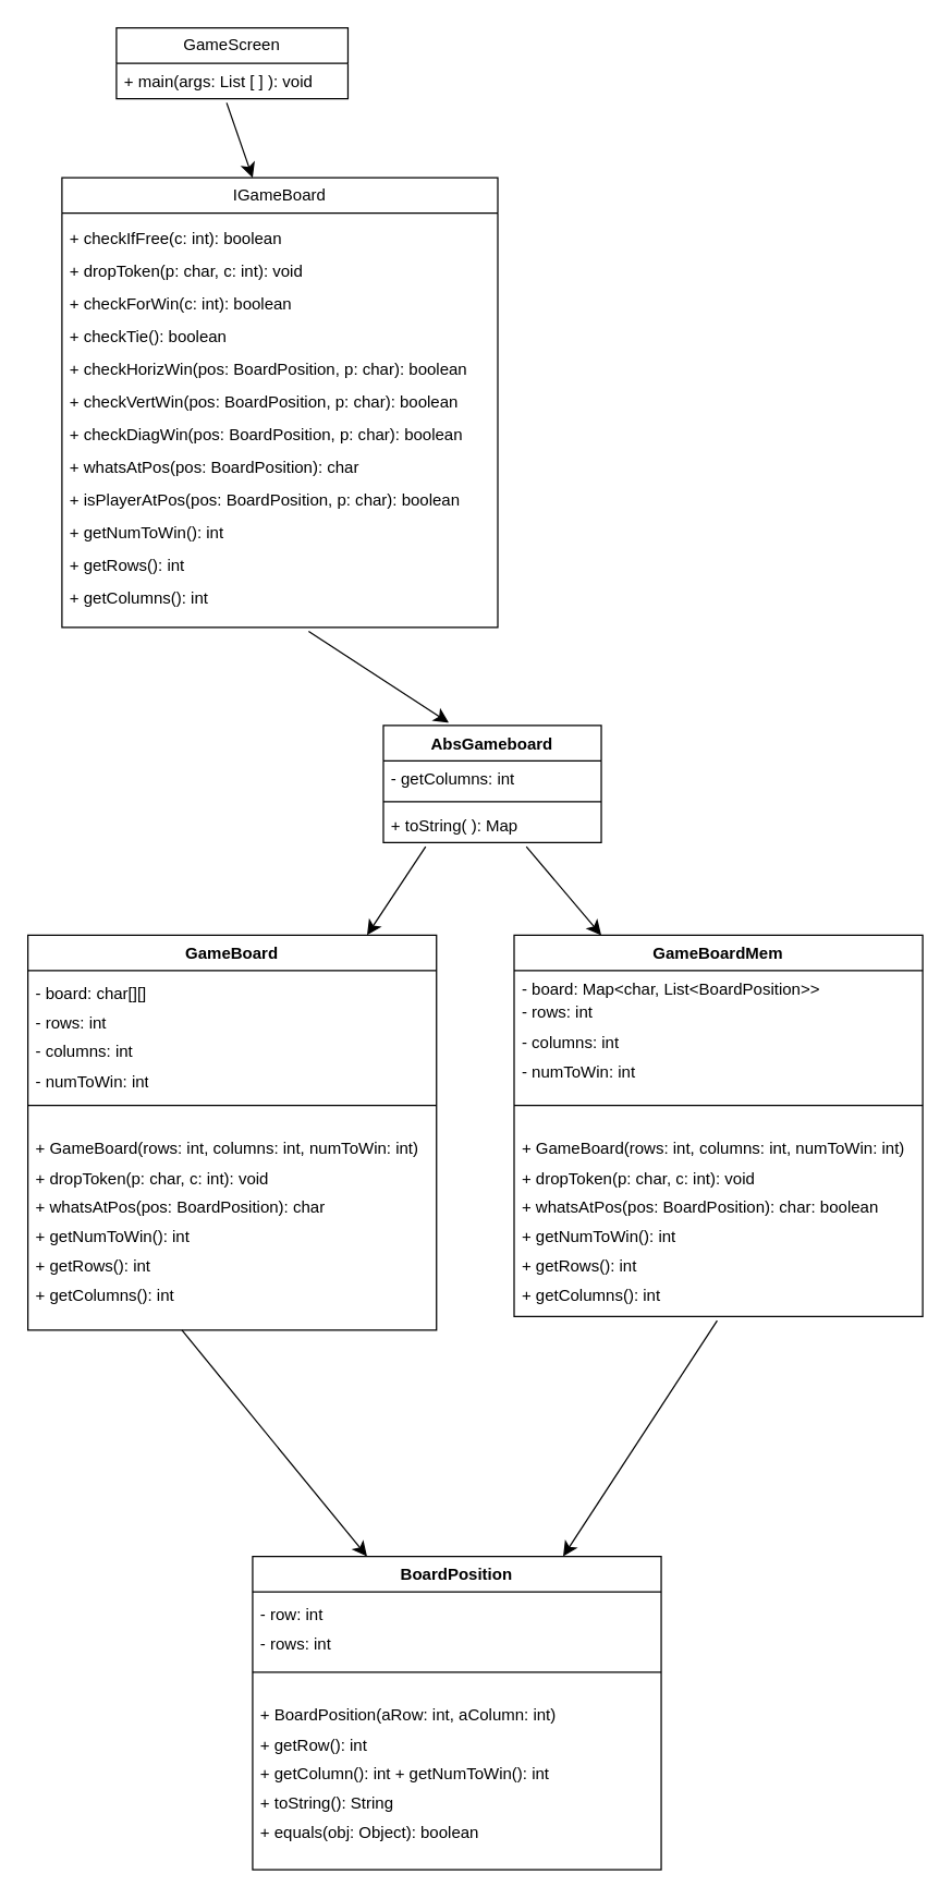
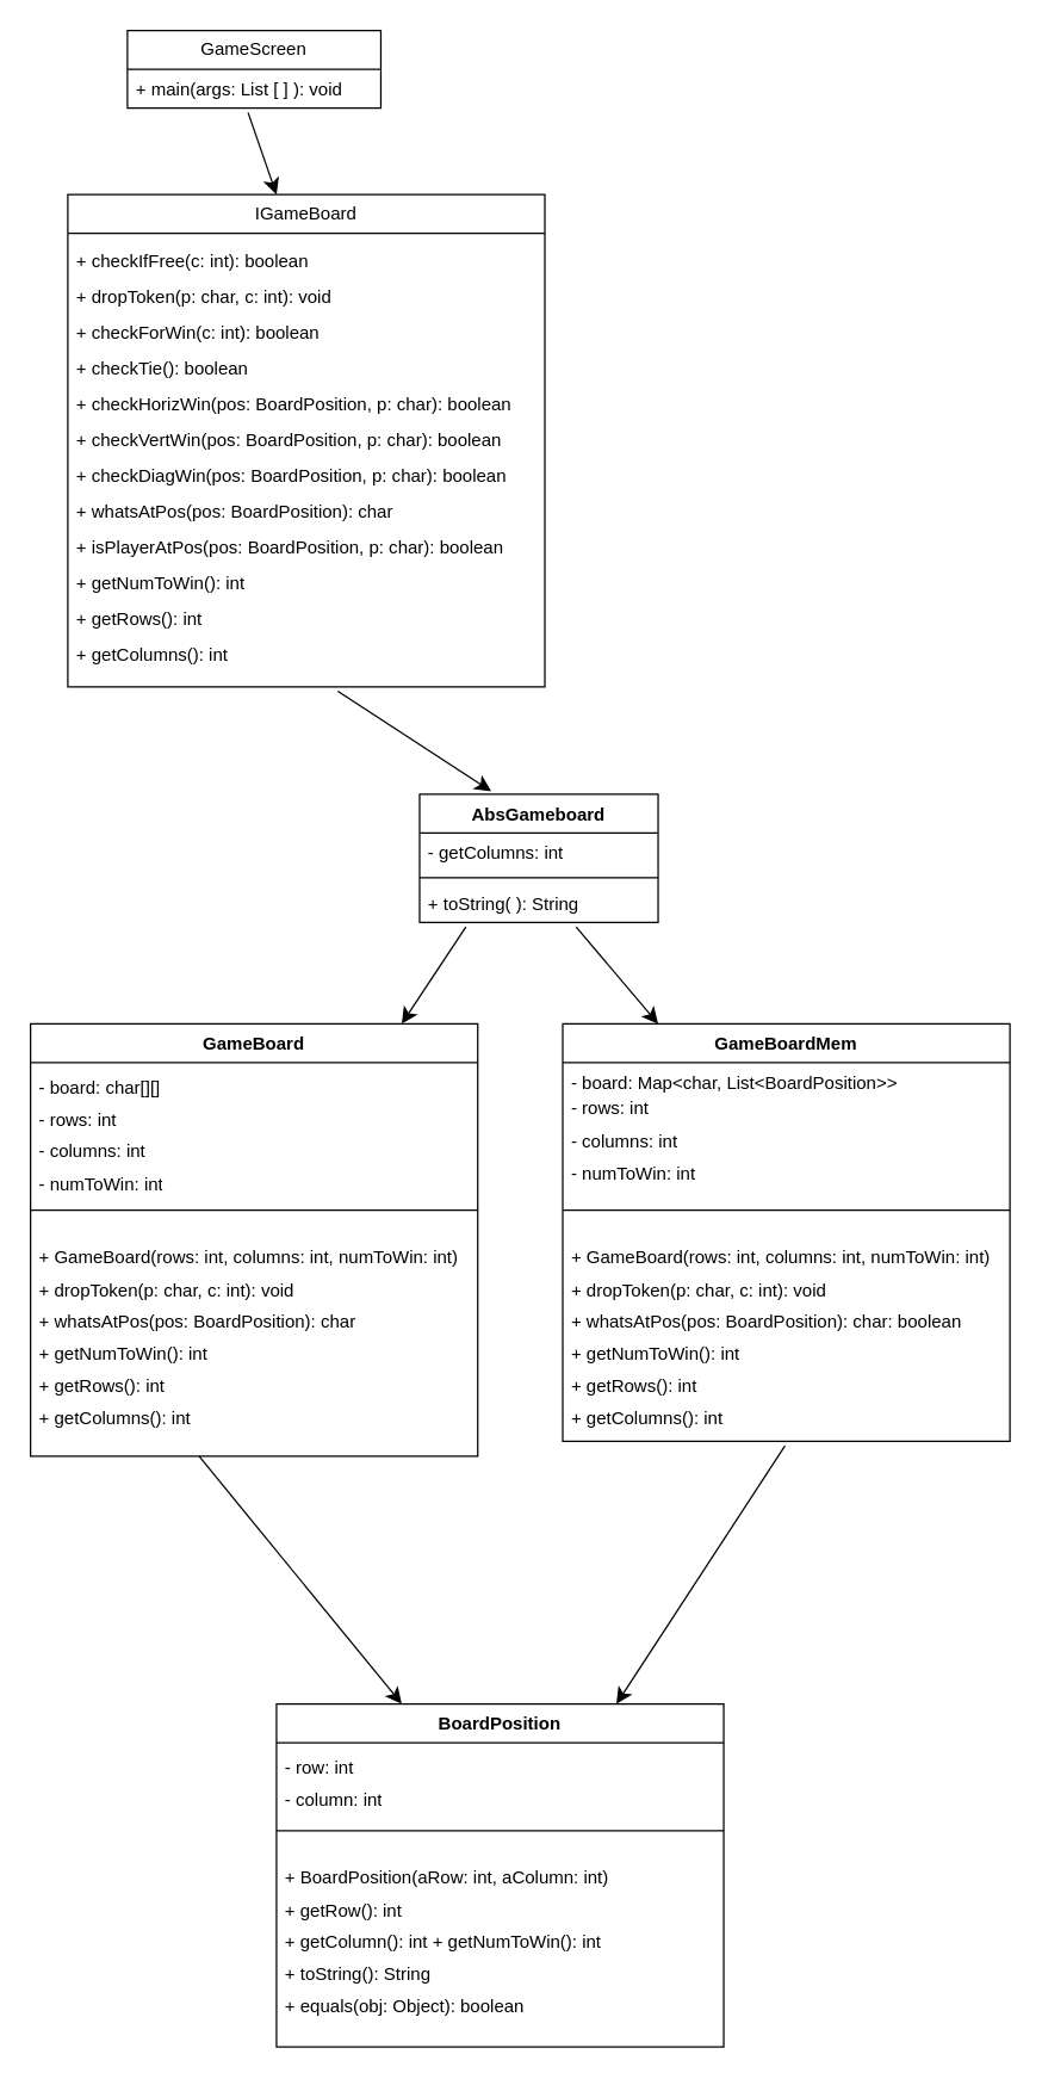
  <mxCell id="0" />
  <mxCell id="1" parent="0" />
  <mxCell id="2" value="GameScreen" style="swimlane;fontStyle=0;childLayout=stackLayout;horizontal=1;startSize=26;fillColor=none;horizontalStack=0;resizeParent=1;resizeParentMax=0;resizeLast=0;collapsible=1;marginBottom=0;whiteSpace=wrap;html=1;" vertex="1" parent="1"><mxGeometry x="85" y="20" width="170" height="52" as="geometry" /></mxCell>
  <mxCell id="3" value="+ main(args: List [ ] ): void" style="text;strokeColor=none;fillColor=none;align=left;verticalAlign=top;spacingLeft=4;spacingRight=4;overflow=hidden;rotatable=0;points=[[0,0.5],[1,0.5]];portConstraint=eastwest;whiteSpace=wrap;html=1;" vertex="1" parent="2"><mxGeometry y="26" width="170" height="26" as="geometry" /></mxCell>
  <mxCell id="4" value="" style="endArrow=classic;html=1;rounded=0;fontSize=12;startSize=8;endSize=8;curved=1;exitX=0.476;exitY=1.115;exitDx=0;exitDy=0;exitPerimeter=0;" edge="1" parent="1" source="3"><mxGeometry width="50" height="50" relative="1" as="geometry"><mxPoint x="175" y="310" as="sourcePoint" /><mxPoint x="185" y="130" as="targetPoint" /></mxGeometry></mxCell>
  <mxCell id="5" value="IGameBoard" style="swimlane;fontStyle=0;childLayout=stackLayout;horizontal=1;startSize=26;fillColor=none;horizontalStack=0;resizeParent=1;resizeParentMax=0;resizeLast=0;collapsible=1;marginBottom=0;whiteSpace=wrap;html=1;" vertex="1" parent="1"><mxGeometry x="45" y="130" width="320" height="330" as="geometry" /></mxCell>
  <mxCell id="6" value="+ &lt;span style=&quot;line-height: 200%;&quot; class=&quot;hljs-title function_ invoke__&quot;&gt;checkIfFree&lt;/span&gt;(&lt;span style=&quot;line-height: 200%;&quot; class=&quot;hljs-attr&quot;&gt;c&lt;/span&gt;: &lt;span style=&quot;line-height: 200%;&quot; class=&quot;hljs-keyword&quot;&gt;int&lt;/span&gt;): &lt;span style=&quot;line-height: 200%;&quot; class=&quot;hljs-keyword&quot;&gt;boolean&lt;/span&gt;&lt;div style=&quot;line-height: 200%;&quot;&gt;&lt;div&gt;+ &lt;span class=&quot;hljs-title function_ invoke__&quot;&gt;dropToken&lt;/span&gt;(&lt;span class=&quot;hljs-attr&quot;&gt;p&lt;/span&gt;: char, &lt;span class=&quot;hljs-attr&quot;&gt;c&lt;/span&gt;: &lt;span class=&quot;hljs-keyword&quot;&gt;int&lt;/span&gt;): &lt;span class=&quot;hljs-keyword&quot;&gt;void&lt;/span&gt;&lt;br&gt;+ &lt;span class=&quot;hljs-title function_ invoke__&quot;&gt;checkForWin&lt;/span&gt;(&lt;span class=&quot;hljs-attr&quot;&gt;c&lt;/span&gt;: &lt;span class=&quot;hljs-keyword&quot;&gt;int&lt;/span&gt;): &lt;span class=&quot;hljs-keyword&quot;&gt;boolean&lt;/span&gt;&lt;br&gt;+ &lt;span class=&quot;hljs-title function_ invoke__&quot;&gt;checkTie&lt;/span&gt;(): &lt;span class=&quot;hljs-keyword&quot;&gt;boolean&lt;/span&gt;&lt;br&gt;+ &lt;span class=&quot;hljs-title function_ invoke__&quot;&gt;checkHorizWin&lt;/span&gt;(&lt;span class=&quot;hljs-attr&quot;&gt;pos&lt;/span&gt;: BoardPosition, &lt;span class=&quot;hljs-attr&quot;&gt;p&lt;/span&gt;: char): &lt;span class=&quot;hljs-keyword&quot;&gt;boolean&lt;/span&gt;&lt;br&gt;+ &lt;span class=&quot;hljs-title function_ invoke__&quot;&gt;checkVertWin&lt;/span&gt;(&lt;span class=&quot;hljs-attr&quot;&gt;pos&lt;/span&gt;: BoardPosition, &lt;span class=&quot;hljs-attr&quot;&gt;p&lt;/span&gt;: char): &lt;span class=&quot;hljs-keyword&quot;&gt;boolean&lt;/span&gt;&lt;br&gt;+ &lt;span class=&quot;hljs-title function_ invoke__&quot;&gt;checkDiagWin&lt;/span&gt;(&lt;span class=&quot;hljs-attr&quot;&gt;pos&lt;/span&gt;: BoardPosition, &lt;span class=&quot;hljs-attr&quot;&gt;p&lt;/span&gt;: char): &lt;span class=&quot;hljs-keyword&quot;&gt;boolean&lt;/span&gt;&lt;br&gt;+ &lt;span class=&quot;hljs-title function_ invoke__&quot;&gt;whatsAtPos&lt;/span&gt;(&lt;span class=&quot;hljs-attr&quot;&gt;pos&lt;/span&gt;: BoardPosition): char&lt;br&gt;+ &lt;span class=&quot;hljs-title function_ invoke__&quot;&gt;isPlayerAtPos&lt;/span&gt;(&lt;span class=&quot;hljs-attr&quot;&gt;pos&lt;/span&gt;: BoardPosition, &lt;span class=&quot;hljs-attr&quot;&gt;p&lt;/span&gt;: char): &lt;span class=&quot;hljs-keyword&quot;&gt;boolean&lt;/span&gt;&lt;br&gt;+ &lt;span class=&quot;hljs-title function_ invoke__&quot;&gt;getNumToWin&lt;/span&gt;(): &lt;span class=&quot;hljs-keyword&quot;&gt;int&lt;/span&gt;&lt;br&gt;+ &lt;span class=&quot;hljs-title function_ invoke__&quot;&gt;getRows&lt;/span&gt;(): &lt;span class=&quot;hljs-keyword&quot;&gt;int&lt;/span&gt;&lt;br&gt;+ &lt;span class=&quot;hljs-title function_ invoke__&quot;&gt;getColumns&lt;/span&gt;(): &lt;span class=&quot;hljs-keyword&quot;&gt;int&lt;/span&gt;&lt;/div&gt;&lt;/div&gt;" style="text;strokeColor=none;fillColor=none;align=left;verticalAlign=top;spacingLeft=4;spacingRight=4;overflow=hidden;rotatable=0;points=[[0,0.5],[1,0.5]];portConstraint=eastwest;whiteSpace=wrap;html=1;" vertex="1" parent="5"><mxGeometry y="26" width="320" height="304" as="geometry" /></mxCell>
  <mxCell id="7" value="" style="endArrow=classic;html=1;rounded=0;fontSize=12;startSize=8;endSize=8;curved=1;exitX=0.566;exitY=1.01;exitDx=0;exitDy=0;exitPerimeter=0;" edge="1" parent="1" source="6"><mxGeometry width="50" height="50" relative="1" as="geometry"><mxPoint x="233" y="604" as="sourcePoint" /><mxPoint x="329" y="530" as="targetPoint" /></mxGeometry></mxCell>
  <mxCell id="8" value="AbsGameboard" style="swimlane;fontStyle=1;align=center;verticalAlign=top;childLayout=stackLayout;horizontal=1;startSize=26;horizontalStack=0;resizeParent=1;resizeParentMax=0;resizeLast=0;collapsible=1;marginBottom=0;whiteSpace=wrap;html=1;" vertex="1" parent="1"><mxGeometry x="281" y="532" width="160" height="86" as="geometry" /></mxCell>
  <mxCell id="9" value="- getColumns: int" style="text;strokeColor=none;fillColor=none;align=left;verticalAlign=top;spacingLeft=4;spacingRight=4;overflow=hidden;rotatable=0;points=[[0,0.5],[1,0.5]];portConstraint=eastwest;whiteSpace=wrap;html=1;" vertex="1" parent="8"><mxGeometry y="26" width="160" height="26" as="geometry" /></mxCell>
  <mxCell id="10" value="" style="line;strokeWidth=1;fillColor=none;align=left;verticalAlign=middle;spacingTop=-1;spacingLeft=3;spacingRight=3;rotatable=0;labelPosition=right;points=[];portConstraint=eastwest;strokeColor=inherit;" vertex="1" parent="8"><mxGeometry y="52" width="160" height="8" as="geometry" /></mxCell>
- <mxCell id="11" value="&lt;div&gt;+ toString( ): Map&lt;/div&gt;" style="text;strokeColor=none;fillColor=none;align=left;verticalAlign=top;spacingLeft=4;spacingRight=4;overflow=hidden;rotatable=0;points=[[0,0.5],[1,0.5]];portConstraint=eastwest;whiteSpace=wrap;html=1;" vertex="1" parent="8"><mxGeometry y="60" width="160" height="26" as="geometry" /></mxCell>
+ <mxCell id="11" value="&lt;div&gt;+ toString( ): String&lt;/div&gt;" style="text;strokeColor=none;fillColor=none;align=left;verticalAlign=top;spacingLeft=4;spacingRight=4;overflow=hidden;rotatable=0;points=[[0,0.5],[1,0.5]];portConstraint=eastwest;whiteSpace=wrap;html=1;" vertex="1" parent="8"><mxGeometry y="60" width="160" height="26" as="geometry" /></mxCell>
  <mxCell id="12" value="" style="endArrow=classic;html=1;rounded=0;fontSize=12;startSize=8;endSize=8;curved=1;exitX=0.194;exitY=1.115;exitDx=0;exitDy=0;exitPerimeter=0;" edge="1" parent="1" source="11"><mxGeometry width="50" height="50" relative="1" as="geometry"><mxPoint x="245" y="736" as="sourcePoint" /><mxPoint x="269" y="686" as="targetPoint" /></mxGeometry></mxCell>
  <mxCell id="13" value="" style="endArrow=classic;html=1;rounded=0;fontSize=12;startSize=8;endSize=8;curved=1;exitX=0.656;exitY=1.115;exitDx=0;exitDy=0;exitPerimeter=0;" edge="1" parent="1" source="11"><mxGeometry width="50" height="50" relative="1" as="geometry"><mxPoint x="391" y="688" as="sourcePoint" /><mxPoint x="441" y="686" as="targetPoint" /></mxGeometry></mxCell>
  <mxCell id="14" value="GameBoard" style="swimlane;fontStyle=1;align=center;verticalAlign=top;childLayout=stackLayout;horizontal=1;startSize=26;horizontalStack=0;resizeParent=1;resizeParentMax=0;resizeLast=0;collapsible=1;marginBottom=0;whiteSpace=wrap;html=1;movable=1;resizable=1;rotatable=1;deletable=1;editable=1;locked=0;connectable=1;" vertex="1" parent="1"><mxGeometry x="20" y="686" width="300" height="290" as="geometry" /></mxCell>
  <mxCell id="15" value="&lt;span style=&quot;line-height: 180%;&quot; class=&quot;hljs-bullet&quot;&gt;-&lt;/span&gt; board: char[][]&lt;br&gt;&lt;span style=&quot;line-height: 180%;&quot; class=&quot;hljs-bullet&quot;&gt;-&lt;/span&gt; rows: int&lt;br&gt;&lt;span style=&quot;line-height: 180%;&quot; class=&quot;hljs-bullet&quot;&gt;-&lt;/span&gt; columns: int&lt;br&gt;&lt;span style=&quot;line-height: 180%;&quot; class=&quot;hljs-section&quot;&gt;- numToWin: int&lt;/span&gt;" style="text;strokeColor=none;fillColor=none;align=left;verticalAlign=top;spacingLeft=4;spacingRight=4;overflow=hidden;rotatable=0;points=[[0,0.5],[1,0.5]];portConstraint=eastwest;whiteSpace=wrap;html=1;" vertex="1" parent="14"><mxGeometry y="26" width="300" height="84" as="geometry" /></mxCell>
  <mxCell id="16" value="" style="line;strokeWidth=1;fillColor=none;align=left;verticalAlign=middle;spacingTop=-1;spacingLeft=3;spacingRight=3;rotatable=0;labelPosition=right;points=[];portConstraint=eastwest;strokeColor=inherit;" vertex="1" parent="14"><mxGeometry y="110" width="300" height="30" as="geometry" /></mxCell>
  <mxCell id="17" value="&lt;span style=&quot;line-height: 180%;&quot; class=&quot;hljs-bullet&quot;&gt;+&lt;/span&gt; GameBoard(rows: int, columns: int, numToWin: int)&lt;br&gt;&lt;span style=&quot;line-height: 180%;&quot; class=&quot;hljs-bullet&quot;&gt;+&lt;/span&gt; dropToken(p: char, c: int): void&lt;br&gt;&lt;span style=&quot;line-height: 180%;&quot; class=&quot;hljs-bullet&quot;&gt;+&lt;/span&gt; whatsAtPos(pos: BoardPosition): char&lt;br&gt;&lt;span style=&quot;line-height: 180%;&quot; class=&quot;hljs-bullet&quot;&gt;+&lt;/span&gt; getNumToWin(): int&lt;br&gt;&lt;span style=&quot;line-height: 180%;&quot; class=&quot;hljs-bullet&quot;&gt;+&lt;/span&gt; getRows(): int&lt;br&gt;&lt;span style=&quot;line-height: 180%;&quot; class=&quot;hljs-bullet&quot;&gt;+&lt;/span&gt; getColumns(): int" style="text;strokeColor=none;fillColor=none;align=left;verticalAlign=top;spacingLeft=4;spacingRight=4;overflow=hidden;rotatable=0;points=[[0,0.5],[1,0.5]];portConstraint=eastwest;whiteSpace=wrap;html=1;" vertex="1" parent="14"><mxGeometry y="140" width="300" height="150" as="geometry" /></mxCell>
  <mxCell id="18" value="GameBoardMem" style="swimlane;fontStyle=1;align=center;verticalAlign=top;childLayout=stackLayout;horizontal=1;startSize=26;horizontalStack=0;resizeParent=1;resizeParentMax=0;resizeLast=0;collapsible=1;marginBottom=0;whiteSpace=wrap;html=1;" vertex="1" parent="1"><mxGeometry x="377" y="686" width="300" height="280" as="geometry" /></mxCell>
  <mxCell id="19" value="- board: Map&amp;lt;char, List&amp;lt;BoardPosition&amp;gt;&amp;gt;&amp;nbsp;&lt;div style=&quot;line-height: 180%;&quot;&gt;- rows: &lt;span class=&quot;hljs-keyword&quot;&gt;int&lt;/span&gt;&amp;nbsp;&lt;/div&gt;&lt;div style=&quot;line-height: 180%;&quot;&gt;- columns: &lt;span class=&quot;hljs-keyword&quot;&gt;int&lt;/span&gt;&lt;br&gt;- numToWin: &lt;span class=&quot;hljs-keyword&quot;&gt;int&lt;/span&gt;&lt;/div&gt;" style="text;strokeColor=none;fillColor=none;align=left;verticalAlign=top;spacingLeft=4;spacingRight=4;overflow=hidden;rotatable=0;points=[[0,0.5],[1,0.5]];portConstraint=eastwest;whiteSpace=wrap;html=1;" vertex="1" parent="18"><mxGeometry y="26" width="300" height="84" as="geometry" /></mxCell>
  <mxCell id="20" value="" style="line;strokeWidth=1;fillColor=none;align=left;verticalAlign=middle;spacingTop=-1;spacingLeft=3;spacingRight=3;rotatable=0;labelPosition=right;points=[];portConstraint=eastwest;strokeColor=inherit;" vertex="1" parent="18"><mxGeometry y="110" width="300" height="30" as="geometry" /></mxCell>
  <mxCell id="21" value="&lt;span style=&quot;line-height: 180%;&quot; class=&quot;hljs-bullet&quot;&gt;+&lt;/span&gt; GameBoard(rows: int, columns: int, numToWin: int)&lt;br&gt;&lt;span style=&quot;line-height: 180%;&quot; class=&quot;hljs-bullet&quot;&gt;+&lt;/span&gt; dropToken(p: char, c: int): void&lt;br&gt;&lt;span style=&quot;line-height: 180%;&quot; class=&quot;hljs-bullet&quot;&gt;+&lt;/span&gt; whatsAtPos(pos: BoardPosition): char: boolean&lt;br&gt;&lt;span style=&quot;line-height: 180%;&quot; class=&quot;hljs-bullet&quot;&gt;+&lt;/span&gt; getNumToWin(): int&lt;br&gt;&lt;span style=&quot;line-height: 180%;&quot; class=&quot;hljs-bullet&quot;&gt;+&lt;/span&gt; getRows(): int&lt;br&gt;&lt;span style=&quot;line-height: 180%;&quot; class=&quot;hljs-bullet&quot;&gt;+&lt;/span&gt; getColumns(): int" style="text;strokeColor=none;fillColor=none;align=left;verticalAlign=top;spacingLeft=4;spacingRight=4;overflow=hidden;rotatable=0;points=[[0,0.5],[1,0.5]];portConstraint=eastwest;whiteSpace=wrap;html=1;" vertex="1" parent="18"><mxGeometry y="140" width="300" height="140" as="geometry" /></mxCell>
  <mxCell id="22" value="" style="endArrow=classic;html=1;rounded=0;fontSize=12;startSize=8;endSize=8;curved=1;exitX=0.377;exitY=1;exitDx=0;exitDy=0;exitPerimeter=0;" edge="1" parent="1" source="17"><mxGeometry width="50" height="50" relative="1" as="geometry"><mxPoint x="305" y="1156" as="sourcePoint" /><mxPoint x="269" y="1142" as="targetPoint" /></mxGeometry></mxCell>
  <mxCell id="23" value="" style="endArrow=classic;html=1;rounded=0;fontSize=12;startSize=8;endSize=8;curved=1;exitX=0.497;exitY=1.021;exitDx=0;exitDy=0;exitPerimeter=0;" edge="1" parent="1" source="21"><mxGeometry width="50" height="50" relative="1" as="geometry"><mxPoint x="305" y="1156" as="sourcePoint" /><mxPoint x="413" y="1142" as="targetPoint" /></mxGeometry></mxCell>
  <mxCell id="24" value="BoardPosition" style="swimlane;fontStyle=1;align=center;verticalAlign=top;childLayout=stackLayout;horizontal=1;startSize=26;horizontalStack=0;resizeParent=1;resizeParentMax=0;resizeLast=0;collapsible=1;marginBottom=0;whiteSpace=wrap;html=1;" vertex="1" parent="1"><mxGeometry x="185" y="1142" width="300" height="230" as="geometry" /></mxCell>
- <mxCell id="25" value="&lt;div style=&quot;line-height: 180%;&quot;&gt;- row: &lt;span class=&quot;hljs-keyword&quot;&gt;int&lt;/span&gt;&amp;nbsp;&lt;/div&gt;&lt;div style=&quot;line-height: 180%;&quot;&gt;- rows: &lt;span class=&quot;hljs-keyword&quot;&gt;int&lt;/span&gt;&lt;br&gt;&lt;br&gt;&lt;/div&gt;" style="text;strokeColor=none;fillColor=none;align=left;verticalAlign=top;spacingLeft=4;spacingRight=4;overflow=hidden;rotatable=0;points=[[0,0.5],[1,0.5]];portConstraint=eastwest;whiteSpace=wrap;html=1;" vertex="1" parent="24"><mxGeometry y="26" width="300" height="44" as="geometry" /></mxCell>
+ <mxCell id="25" value="&lt;div style=&quot;line-height: 180%;&quot;&gt;- row: &lt;span class=&quot;hljs-keyword&quot;&gt;int&lt;/span&gt;&amp;nbsp;&lt;/div&gt;&lt;div style=&quot;line-height: 180%;&quot;&gt;- column: &lt;span class=&quot;hljs-keyword&quot;&gt;int&lt;/span&gt;&lt;br&gt;&lt;br&gt;&lt;/div&gt;" style="text;strokeColor=none;fillColor=none;align=left;verticalAlign=top;spacingLeft=4;spacingRight=4;overflow=hidden;rotatable=0;points=[[0,0.5],[1,0.5]];portConstraint=eastwest;whiteSpace=wrap;html=1;" vertex="1" parent="24"><mxGeometry y="26" width="300" height="44" as="geometry" /></mxCell>
  <mxCell id="26" value="" style="line;strokeWidth=1;fillColor=none;align=left;verticalAlign=middle;spacingTop=-1;spacingLeft=3;spacingRight=3;rotatable=0;labelPosition=right;points=[];portConstraint=eastwest;strokeColor=inherit;" vertex="1" parent="24"><mxGeometry y="70" width="300" height="30" as="geometry" /></mxCell>
  <mxCell id="27" value="&lt;span style=&quot;line-height: 180%;&quot; class=&quot;hljs-bullet&quot;&gt;+&lt;/span&gt;&amp;nbsp;BoardPosition(aRow: int, aColumn: int)&amp;nbsp;&lt;br&gt;&lt;span style=&quot;line-height: 180%;&quot; class=&quot;hljs-bullet&quot;&gt;+&lt;/span&gt;&amp;nbsp;getRow(): int&amp;nbsp;&lt;br&gt;&lt;span style=&quot;line-height: 180%;&quot; class=&quot;hljs-bullet&quot;&gt;&lt;span class=&quot;hljs-bullet&quot;&gt;+&lt;/span&gt; getColumn(): int +&lt;/span&gt; getNumToWin(): int&lt;br&gt;&lt;span style=&quot;line-height: 180%;&quot; class=&quot;hljs-bullet&quot;&gt;&lt;span class=&quot;hljs-bullet&quot;&gt;+&lt;/span&gt; toString(): String&amp;nbsp;&lt;/span&gt;&lt;div style=&quot;line-height: 180%;&quot;&gt;&lt;span style=&quot;background-color: initial;&quot; class=&quot;hljs-bullet&quot;&gt;+&lt;/span&gt;&lt;span style=&quot;background-color: initial;&quot;&gt; equals(obj: Object): boolean&lt;/span&gt;&lt;/div&gt;" style="text;strokeColor=none;fillColor=none;align=left;verticalAlign=top;spacingLeft=4;spacingRight=4;overflow=hidden;rotatable=0;points=[[0,0.5],[1,0.5]];portConstraint=eastwest;whiteSpace=wrap;html=1;" vertex="1" parent="24"><mxGeometry y="100" width="300" height="130" as="geometry" /></mxCell>
